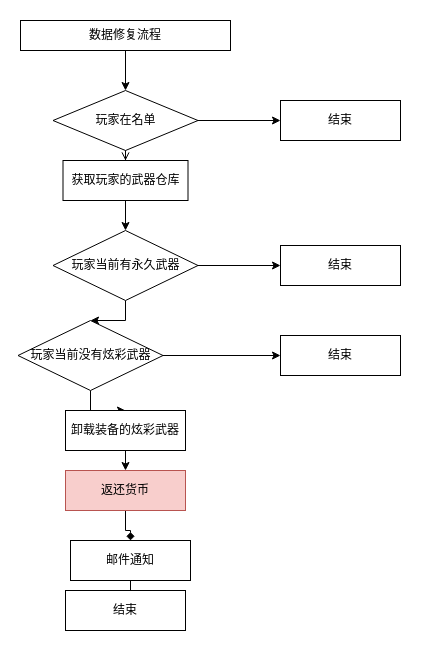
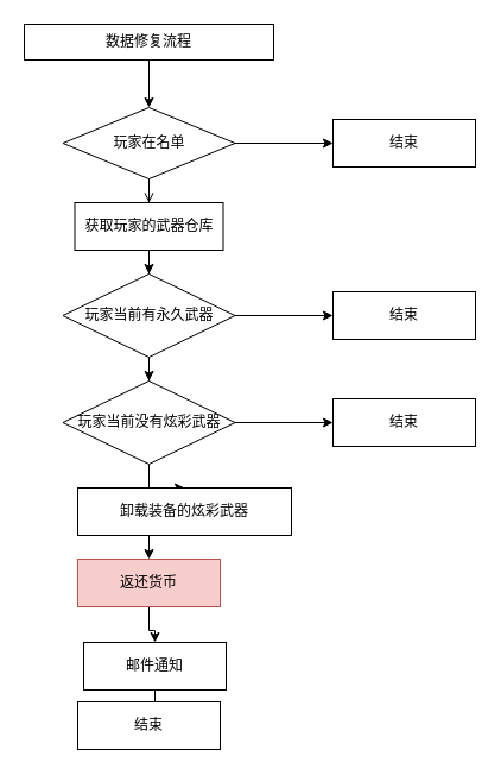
  <mxCell id="0" />
  <mxCell id="1" parent="0" />
  <mxCell id="2" style="edgeStyle=orthogonalEdgeStyle;rounded=0;orthogonalLoop=1;jettySize=auto;html=1;exitX=0.5;exitY=1;exitDx=0;exitDy=0;entryX=0.5;entryY=0;entryDx=0;entryDy=0;" edge="1" parent="1" source="3" target="6"><mxGeometry relative="1" as="geometry" /></mxCell>
  <mxCell id="3" value="数据修复流程" style="rounded=0;whiteSpace=wrap;html=1;" vertex="1" parent="1"><mxGeometry x="20" y="20" width="210" height="30" as="geometry" /></mxCell>
  <mxCell id="4" style="edgeStyle=orthogonalEdgeStyle;rounded=0;orthogonalLoop=1;jettySize=auto;html=1;exitX=0.5;exitY=1;exitDx=0;exitDy=0;endArrow=open;" edge="1" parent="1" source="6" target="9"><mxGeometry relative="1" as="geometry" /></mxCell>
  <mxCell id="5" style="edgeStyle=orthogonalEdgeStyle;rounded=0;orthogonalLoop=1;jettySize=auto;html=1;exitX=1;exitY=0.5;exitDx=0;exitDy=0;" edge="1" parent="1" source="6" target="7"><mxGeometry relative="1" as="geometry" /></mxCell>
  <mxCell id="6" value="玩家在名单" style="rhombus;whiteSpace=wrap;html=1;" vertex="1" parent="1"><mxGeometry x="52.5" y="90" width="145" height="60" as="geometry" /></mxCell>
  <mxCell id="7" value="结束" style="rounded=0;whiteSpace=wrap;html=1;" vertex="1" parent="1"><mxGeometry x="280" y="100" width="120" height="40" as="geometry" /></mxCell>
  <mxCell id="8" style="edgeStyle=orthogonalEdgeStyle;rounded=0;orthogonalLoop=1;jettySize=auto;html=1;exitX=0.5;exitY=1;exitDx=0;exitDy=0;" edge="1" parent="1" source="9" target="12"><mxGeometry relative="1" as="geometry" /></mxCell>
- <mxCell id="9" value="获取玩家的武器仓库" style="rounded=0;whiteSpace=wrap;html=1;" vertex="1" parent="1"><mxGeometry x="62.5" y="160" width="125" height="40" as="geometry" /></mxCell>
+ <mxCell id="9" value="获取玩家的武器仓库" style="rounded=0;whiteSpace=wrap;html=1;" vertex="1" parent="1"><mxGeometry x="62.5" y="170" width="125" height="40" as="geometry" /></mxCell>
  <mxCell id="10" style="edgeStyle=orthogonalEdgeStyle;rounded=0;orthogonalLoop=1;jettySize=auto;html=1;exitX=0.5;exitY=1;exitDx=0;exitDy=0;" edge="1" parent="1" source="12" target="16"><mxGeometry relative="1" as="geometry" /></mxCell>
  <mxCell id="11" style="edgeStyle=orthogonalEdgeStyle;rounded=0;orthogonalLoop=1;jettySize=auto;html=1;exitX=1;exitY=0.5;exitDx=0;exitDy=0;" edge="1" parent="1" source="12" target="13"><mxGeometry relative="1" as="geometry" /></mxCell>
  <mxCell id="12" value="玩家当前有永久武器" style="rhombus;whiteSpace=wrap;html=1;" vertex="1" parent="1"><mxGeometry x="52.5" y="230" width="145" height="70" as="geometry" /></mxCell>
  <mxCell id="13" value="结束" style="rounded=0;whiteSpace=wrap;html=1;" vertex="1" parent="1"><mxGeometry x="280" y="245" width="120" height="40" as="geometry" /></mxCell>
  <mxCell id="14" style="edgeStyle=orthogonalEdgeStyle;rounded=0;orthogonalLoop=1;jettySize=auto;html=1;exitX=0.5;exitY=1;exitDx=0;exitDy=0;" edge="1" parent="1" source="16" target="19"><mxGeometry relative="1" as="geometry" /></mxCell>
  <mxCell id="15" style="edgeStyle=orthogonalEdgeStyle;rounded=0;orthogonalLoop=1;jettySize=auto;html=1;exitX=1;exitY=0.5;exitDx=0;exitDy=0;entryX=0;entryY=0.5;entryDx=0;entryDy=0;" edge="1" parent="1" source="16" target="17"><mxGeometry relative="1" as="geometry" /></mxCell>
- <mxCell id="16" value="玩家当前没有炫彩武器" style="rhombus;whiteSpace=wrap;html=1;" vertex="1" parent="1"><mxGeometry x="17.5" y="320" width="145" height="70" as="geometry" /></mxCell>
+ <mxCell id="16" value="玩家当前没有炫彩武器" style="rhombus;whiteSpace=wrap;html=1;" vertex="1" parent="1"><mxGeometry x="52.5" y="320" width="145" height="70" as="geometry" /></mxCell>
  <mxCell id="17" value="结束" style="rounded=0;whiteSpace=wrap;html=1;" vertex="1" parent="1"><mxGeometry x="280" y="335" width="120" height="40" as="geometry" /></mxCell>
  <mxCell id="18" style="edgeStyle=orthogonalEdgeStyle;rounded=0;orthogonalLoop=1;jettySize=auto;html=1;exitX=0.5;exitY=1;exitDx=0;exitDy=0;entryX=0.5;entryY=0;entryDx=0;entryDy=0;" edge="1" parent="1" source="19" target="21"><mxGeometry relative="1" as="geometry" /></mxCell>
- <mxCell id="19" value="卸载装备的炫彩武器" style="rounded=0;whiteSpace=wrap;html=1;" vertex="1" parent="1"><mxGeometry x="65" y="410" width="120" height="40" as="geometry" /></mxCell>
- <mxCell id="20" style="edgeStyle=orthogonalEdgeStyle;rounded=0;orthogonalLoop=1;jettySize=auto;html=1;exitX=0.5;exitY=1;exitDx=0;exitDy=0;endArrow=diamond;" edge="1" parent="1" source="21" target="23"><mxGeometry relative="1" as="geometry" /></mxCell>
+ <mxCell id="19" value="卸载装备的炫彩武器" style="rounded=0;whiteSpace=wrap;html=1;" vertex="1" parent="1"><mxGeometry x="65" y="410" width="180" height="40" as="geometry" /></mxCell>
+ <mxCell id="20" style="edgeStyle=orthogonalEdgeStyle;rounded=0;orthogonalLoop=1;jettySize=auto;html=1;exitX=0.5;exitY=1;exitDx=0;exitDy=0;" edge="1" parent="1" source="21" target="23"><mxGeometry relative="1" as="geometry" /></mxCell>
  <mxCell id="21" value="返还货币" style="rounded=0;whiteSpace=wrap;html=1;fillColor=#f8cecc;strokeColor=#b85450;" vertex="1" parent="1"><mxGeometry x="65" y="470" width="120" height="40" as="geometry" /></mxCell>
  <mxCell id="22" style="edgeStyle=orthogonalEdgeStyle;rounded=0;orthogonalLoop=1;jettySize=auto;html=1;exitX=0.5;exitY=1;exitDx=0;exitDy=0;" edge="1" parent="1" source="23" target="24"><mxGeometry relative="1" as="geometry" /></mxCell>
  <mxCell id="23" value="邮件通知" style="rounded=0;whiteSpace=wrap;html=1;" vertex="1" parent="1"><mxGeometry x="70" y="540" width="120" height="40" as="geometry" /></mxCell>
  <mxCell id="24" value="结束" style="rounded=0;whiteSpace=wrap;html=1;" vertex="1" parent="1"><mxGeometry x="65" y="590" width="120" height="40" as="geometry" /></mxCell>
